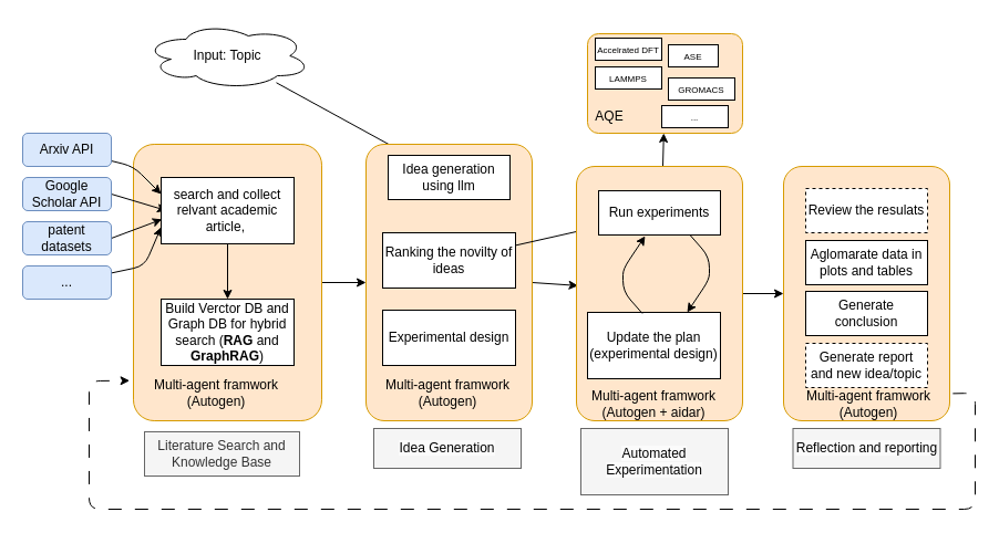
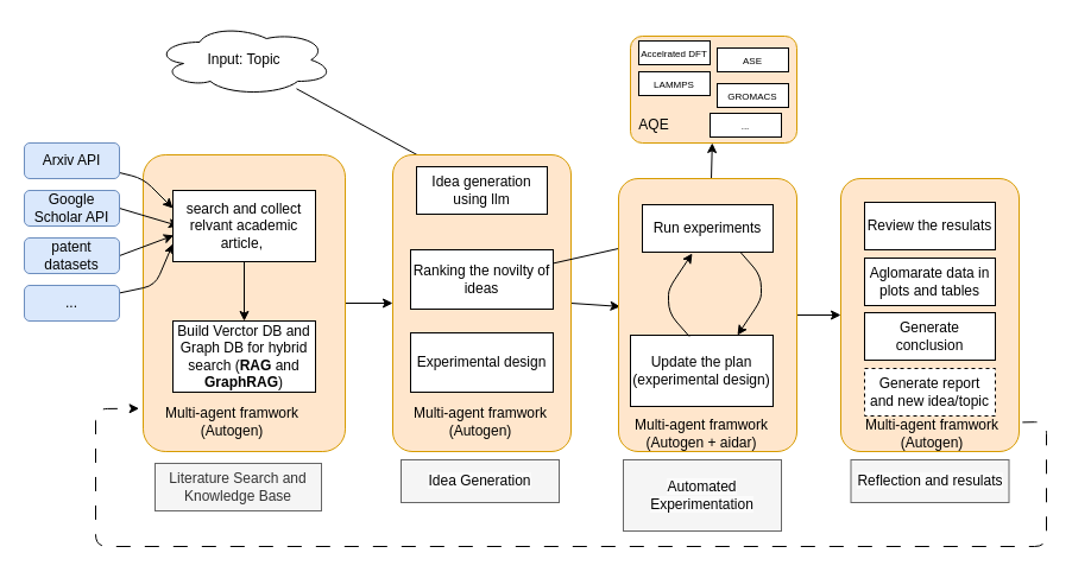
  <mxCell id="0" />
  <mxCell id="1" parent="0" />
  <mxCell id="2" value="" style="edgeStyle=none;html=1;startArrow=none;startFill=0;" edge="1" parent="1" source="3" target="20"><mxGeometry relative="1" as="geometry" /></mxCell>
  <mxCell id="3" value="" style="rounded=1;whiteSpace=wrap;html=1;fillColor=#ffe6cc;strokeColor=#d79b00;arcSize=11;" vertex="1" parent="1"><mxGeometry x="120" y="130" width="170" height="250" as="geometry" /></mxCell>
  <mxCell id="4" style="edgeStyle=none;html=1;entryX=0;entryY=0.25;entryDx=0;entryDy=0;" edge="1" parent="1" source="5" target="13"><mxGeometry relative="1" as="geometry"><Array as="points"><mxPoint x="120" y="150" /></Array></mxGeometry></mxCell>
  <mxCell id="5" value="Arxiv API" style="rounded=1;whiteSpace=wrap;html=1;fillColor=#dae8fc;strokeColor=#6c8ebf;" vertex="1" parent="1"><mxGeometry x="20" y="120" width="80" height="30" as="geometry" /></mxCell>
  <mxCell id="6" style="edgeStyle=none;html=1;exitX=1;exitY=0.5;exitDx=0;exitDy=0;" edge="1" parent="1" source="7"><mxGeometry relative="1" as="geometry"><mxPoint x="150" y="190" as="targetPoint" /></mxGeometry></mxCell>
  <mxCell id="7" value="Google Scholar API" style="rounded=1;whiteSpace=wrap;html=1;fillColor=#dae8fc;strokeColor=#6c8ebf;" vertex="1" parent="1"><mxGeometry x="20" y="160" width="80" height="30" as="geometry" /></mxCell>
  <mxCell id="8" style="edgeStyle=none;html=1;exitX=1;exitY=0.5;exitDx=0;exitDy=0;entryX=0.006;entryY=0.631;entryDx=0;entryDy=0;entryPerimeter=0;" edge="1" parent="1" source="9" target="13"><mxGeometry relative="1" as="geometry" /></mxCell>
  <mxCell id="9" value="patent datasets" style="rounded=1;whiteSpace=wrap;html=1;fillColor=#dae8fc;strokeColor=#6c8ebf;" vertex="1" parent="1"><mxGeometry x="20" y="200" width="80" height="30" as="geometry" /></mxCell>
  <mxCell id="10" value="" style="edgeStyle=none;html=1;" edge="1" parent="1" source="11" target="22"><mxGeometry relative="1" as="geometry" /></mxCell>
  <mxCell id="11" value="Input: Topic" style="ellipse;shape=cloud;whiteSpace=wrap;html=1;" vertex="1" parent="1"><mxGeometry x="130" width="150" height="60" as="geometry" y="20" /></mxCell>
  <mxCell id="12" value="" style="edgeStyle=none;html=1;startArrow=none;startFill=0;" edge="1" parent="1" source="13" target="16"><mxGeometry relative="1" as="geometry" /></mxCell>
  <mxCell id="13" value="search and collect relvant academic article,&amp;nbsp;" style="whiteSpace=wrap;html=1;" vertex="1" parent="1"><mxGeometry x="145" y="160" width="120" height="60" as="geometry" /></mxCell>
  <mxCell id="14" style="edgeStyle=none;html=1;entryX=0;entryY=0.75;entryDx=0;entryDy=0;" edge="1" parent="1" source="15" target="13"><mxGeometry relative="1" as="geometry"><Array as="points"><mxPoint x="130" y="240" /></Array></mxGeometry></mxCell>
  <mxCell id="15" value="..." style="rounded=1;whiteSpace=wrap;html=1;fillColor=#dae8fc;strokeColor=#6c8ebf;" vertex="1" parent="1"><mxGeometry x="20" y="240" width="80" height="30" as="geometry" /></mxCell>
  <mxCell id="16" value="Build Verctor DB and Graph DB for hybrid search (&lt;b&gt;RAG&lt;/b&gt; and &lt;b&gt;GraphRAG&lt;/b&gt;)" style="whiteSpace=wrap;html=1;" vertex="1" parent="1"><mxGeometry x="145" y="270" width="120" height="60" as="geometry" /></mxCell>
  <mxCell id="17" value="Multi-agent framwork (Autogen)" style="text;html=1;strokeColor=none;fillColor=none;align=center;verticalAlign=middle;whiteSpace=wrap;rounded=0;" vertex="1" parent="1"><mxGeometry x="130" y="340" width="130" height="30" as="geometry" /></mxCell>
  <mxCell id="18" value="Literature Search and Knowledge Base" style="text;html=1;strokeColor=#666666;fillColor=#f5f5f5;align=center;verticalAlign=middle;whiteSpace=wrap;rounded=0;fontColor=#333333;" vertex="1" parent="1"><mxGeometry x="130" y="390" width="140" height="40" as="geometry" /></mxCell>
  <mxCell id="19" value="" style="edgeStyle=none;html=1;startArrow=none;startFill=0;entryX=0.01;entryY=0.469;entryDx=0;entryDy=0;entryPerimeter=0;exitX=1;exitY=0.5;exitDx=0;exitDy=0;" edge="1" parent="1" source="20" target="29"><mxGeometry relative="1" as="geometry" /></mxCell>
  <mxCell id="20" value="" style="whiteSpace=wrap;html=1;fillColor=#ffe6cc;strokeColor=#d79b00;rounded=1;arcSize=11;" vertex="1" parent="1"><mxGeometry x="330" y="130" width="150" height="250" as="geometry" /></mxCell>
  <mxCell id="21" value="&lt;span style=&quot;color: rgb(0, 0, 0); font-family: Helvetica; font-size: 12px; font-style: normal; font-variant-ligatures: normal; font-variant-caps: normal; font-weight: 400; letter-spacing: normal; orphans: 2; text-align: center; text-indent: 0px; text-transform: none; widows: 2; word-spacing: 0px; -webkit-text-stroke-width: 0px; background-color: rgb(251, 251, 251); text-decoration-thickness: initial; text-decoration-style: initial; text-decoration-color: initial; float: none; display: inline !important;&quot;&gt;Idea Generation&lt;/span&gt;" style="text;html=1;strokeColor=#666666;fillColor=#f5f5f5;align=center;verticalAlign=middle;whiteSpace=wrap;rounded=0;fontColor=#333333;" vertex="1" parent="1"><mxGeometry x="337" y="387" width="133" height="36" as="geometry" /></mxCell>
  <mxCell id="22" value="Idea generation using llm" style="rounded=0;whiteSpace=wrap;html=1;" vertex="1" parent="1"><mxGeometry x="350" y="140" width="110" height="40" as="geometry" /></mxCell>
  <mxCell id="23" value="" style="edgeStyle=none;html=1;startArrow=none;startFill=0;" edge="1" parent="1" source="24" target="31"><mxGeometry relative="1" as="geometry" /></mxCell>
  <mxCell id="24" value="Ranking the novilty of ideas" style="whiteSpace=wrap;html=1;rounded=0;" vertex="1" parent="1"><mxGeometry x="345" y="210" width="120" height="50" as="geometry" /></mxCell>
  <mxCell id="25" value="Experimental design" style="whiteSpace=wrap;html=1;rounded=0;" vertex="1" parent="1"><mxGeometry x="345" y="280" width="120" height="50" as="geometry" /></mxCell>
  <mxCell id="26" value="Multi-agent framwork (Autogen)" style="text;html=1;strokeColor=none;fillColor=none;align=center;verticalAlign=middle;whiteSpace=wrap;rounded=0;" vertex="1" parent="1"><mxGeometry x="338.5" y="340" width="130" height="30" as="geometry" /></mxCell>
  <mxCell id="27" value="" style="edgeStyle=none;html=1;startArrow=none;startFill=0;" edge="1" parent="1" source="29" target="34"><mxGeometry relative="1" as="geometry" /></mxCell>
  <mxCell id="28" value="" style="edgeStyle=none;html=1;fontSize=8;startArrow=none;startFill=0;" edge="1" parent="1" source="29" target="43"><mxGeometry relative="1" as="geometry" /></mxCell>
  <mxCell id="29" value="" style="whiteSpace=wrap;html=1;fillColor=#ffe6cc;strokeColor=#d79b00;rounded=1;arcSize=11;" vertex="1" parent="1"><mxGeometry x="520" y="150" width="150" height="230" as="geometry" /></mxCell>
  <mxCell id="30" style="edgeStyle=none;html=1;entryX=0.75;entryY=0;entryDx=0;entryDy=0;startArrow=none;startFill=0;exitX=0.75;exitY=1;exitDx=0;exitDy=0;" edge="1" parent="1" source="31" target="32"><mxGeometry relative="1" as="geometry"><Array as="points"><mxPoint x="640" y="232" /><mxPoint x="640" y="252" /></Array></mxGeometry></mxCell>
  <mxCell id="31" value="Run experiments" style="rounded=0;whiteSpace=wrap;html=1;" vertex="1" parent="1"><mxGeometry x="540" y="172" width="110" height="40" as="geometry" /></mxCell>
  <mxCell id="32" value="Update the plan (experimental design)" style="rounded=0;whiteSpace=wrap;html=1;" vertex="1" parent="1"><mxGeometry x="530" y="282" width="120" height="60" as="geometry" /></mxCell>
  <mxCell id="33" style="edgeStyle=none;html=1;entryX=0.75;entryY=0;entryDx=0;entryDy=0;startArrow=none;startFill=0;exitX=0.75;exitY=1;exitDx=0;exitDy=0;" edge="1" parent="1"><mxGeometry relative="1" as="geometry"><mxPoint x="579.5" y="283" as="sourcePoint" /><mxPoint x="582" y="213" as="targetPoint" /><Array as="points"><mxPoint x="562" y="263" /><mxPoint x="562" y="243" /></Array></mxGeometry></mxCell>
  <mxCell id="34" value="" style="whiteSpace=wrap;html=1;fillColor=#ffe6cc;strokeColor=#d79b00;rounded=1;arcSize=11;" vertex="1" parent="1"><mxGeometry x="530" y="30" width="140" height="90" as="geometry" /></mxCell>
  <mxCell id="35" value="AQE" style="text;html=1;strokeColor=none;fillColor=none;align=center;verticalAlign=middle;whiteSpace=wrap;rounded=0;" vertex="1" parent="1"><mxGeometry x="520" y="90" width="60" height="30" as="geometry" /></mxCell>
  <mxCell id="36" value="&lt;font style=&quot;font-size: 8px;&quot;&gt;Accelrated DFT&lt;/font&gt;" style="rounded=0;whiteSpace=wrap;html=1;" vertex="1" parent="1"><mxGeometry x="537" y="34" width="60" height="20" as="geometry" /></mxCell>
  <mxCell id="37" value="&lt;font style=&quot;font-size: 8px;&quot;&gt;LAMMPS&lt;/font&gt;" style="rounded=0;whiteSpace=wrap;html=1;" vertex="1" parent="1"><mxGeometry x="537" y="60" width="60" height="20" as="geometry" /></mxCell>
- <mxCell id="38" value="&lt;font style=&quot;font-size: 8px;&quot;&gt;ASE&lt;/font&gt;" style="rounded=0;whiteSpace=wrap;html=1;" vertex="1" parent="1"><mxGeometry x="603" y="40" width="45" height="20" as="geometry" /></mxCell>
+ <mxCell id="38" value="&lt;font style=&quot;font-size: 8px;&quot;&gt;ASE&lt;/font&gt;" style="rounded=0;whiteSpace=wrap;html=1;" vertex="1" parent="1"><mxGeometry x="603" y="40" width="60" height="20" as="geometry" /></mxCell>
  <mxCell id="39" value="&lt;span style=&quot;font-size: 8px;&quot;&gt;GROMACS&lt;/span&gt;" style="rounded=0;whiteSpace=wrap;html=1;" vertex="1" parent="1"><mxGeometry x="603" y="70" width="60" height="20" as="geometry" /></mxCell>
  <mxCell id="40" value="&lt;span style=&quot;font-size: 8px;&quot;&gt;...&lt;/span&gt;" style="rounded=0;whiteSpace=wrap;html=1;" vertex="1" parent="1"><mxGeometry x="597" y="95" width="60" height="20" as="geometry" /></mxCell>
  <mxCell id="41" value="Multi-agent framwork (Autogen + aidar)" style="text;html=1;strokeColor=none;fillColor=none;align=center;verticalAlign=middle;whiteSpace=wrap;rounded=0;" vertex="1" parent="1"><mxGeometry x="525" y="350" width="130" height="30" as="geometry" /></mxCell>
  <mxCell id="42" style="edgeStyle=none;html=1;entryX=-0.02;entryY=0.855;entryDx=0;entryDy=0;fontSize=8;startArrow=none;startFill=0;exitX=1.019;exitY=0.893;exitDx=0;exitDy=0;entryPerimeter=0;exitPerimeter=0;dashed=1;dashPattern=12 12;" edge="1" parent="1" source="43" target="3"><mxGeometry relative="1" as="geometry"><Array as="points"><mxPoint x="880" y="355" /><mxPoint x="880" y="460" /><mxPoint x="80" y="460" /><mxPoint x="80" y="344" /></Array></mxGeometry></mxCell>
  <mxCell id="43" value="" style="whiteSpace=wrap;html=1;fillColor=#ffe6cc;strokeColor=#d79b00;rounded=1;arcSize=11;" vertex="1" parent="1"><mxGeometry x="707" y="150" width="150" height="230" as="geometry" /></mxCell>
  <mxCell id="44" value="&lt;span style=&quot;color: rgb(0, 0, 0); font-family: Helvetica; font-size: 12px; font-style: normal; font-variant-ligatures: normal; font-variant-caps: normal; font-weight: 400; letter-spacing: normal; orphans: 2; text-align: center; text-indent: 0px; text-transform: none; widows: 2; word-spacing: 0px; -webkit-text-stroke-width: 0px; background-color: rgb(251, 251, 251); text-decoration-thickness: initial; text-decoration-style: initial; text-decoration-color: initial; float: none; display: inline !important;&quot;&gt;Automated Experimentation&lt;/span&gt;" style="text;html=1;strokeColor=#666666;fillColor=#f5f5f5;align=center;verticalAlign=middle;whiteSpace=wrap;rounded=0;fontColor=#333333;" vertex="1" parent="1"><mxGeometry x="524" y="387" width="133" height="60" as="geometry" /></mxCell>
  <mxCell id="45" value="Generate report and new idea/topic" style="rounded=0;whiteSpace=wrap;html=1;dashed=1;" vertex="1" parent="1"><mxGeometry x="727" y="310" width="110" height="40" as="geometry" /></mxCell>
- <mxCell id="46" value="Review the resulats" style="rounded=0;whiteSpace=wrap;html=1;dashed=1;" vertex="1" parent="1"><mxGeometry x="727" y="170" width="110" height="40" as="geometry" /></mxCell>
+ <mxCell id="46" value="Review the resulats" style="rounded=0;whiteSpace=wrap;html=1;" vertex="1" parent="1"><mxGeometry x="727" y="170" width="110" height="40" as="geometry" /></mxCell>
  <mxCell id="47" value="Aglomarate data in plots and tables" style="rounded=0;whiteSpace=wrap;html=1;" vertex="1" parent="1"><mxGeometry x="727" y="217" width="110" height="40" as="geometry" /></mxCell>
  <mxCell id="48" value="Generate conclusion" style="rounded=0;whiteSpace=wrap;html=1;" vertex="1" parent="1"><mxGeometry x="727" y="263" width="110" height="40" as="geometry" /></mxCell>
- <mxCell id="49" value="&lt;span style=&quot;color: rgb(0, 0, 0); font-family: Helvetica; font-size: 12px; font-style: normal; font-variant-ligatures: normal; font-variant-caps: normal; font-weight: 400; letter-spacing: normal; orphans: 2; text-align: center; text-indent: 0px; text-transform: none; widows: 2; word-spacing: 0px; -webkit-text-stroke-width: 0px; background-color: rgb(251, 251, 251); text-decoration-thickness: initial; text-decoration-style: initial; text-decoration-color: initial; float: none; display: inline !important;&quot;&gt;Reflection and reporting&lt;/span&gt;" style="text;html=1;strokeColor=#666666;fillColor=#f5f5f5;align=center;verticalAlign=middle;whiteSpace=wrap;rounded=0;fontColor=#333333;" vertex="1" parent="1"><mxGeometry x="715.5" y="387" width="133" height="36" as="geometry" /></mxCell>
+ <mxCell id="49" value="&lt;span style=&quot;color: rgb(0, 0, 0); font-family: Helvetica; font-size: 12px; font-style: normal; font-variant-ligatures: normal; font-variant-caps: normal; font-weight: 400; letter-spacing: normal; orphans: 2; text-align: center; text-indent: 0px; text-transform: none; widows: 2; word-spacing: 0px; -webkit-text-stroke-width: 0px; background-color: rgb(251, 251, 251); text-decoration-thickness: initial; text-decoration-style: initial; text-decoration-color: initial; float: none; display: inline !important;&quot;&gt;Reflection and resulats&lt;/span&gt;" style="text;html=1;strokeColor=#666666;fillColor=#f5f5f5;align=center;verticalAlign=middle;whiteSpace=wrap;rounded=0;fontColor=#333333;" vertex="1" parent="1"><mxGeometry x="715.5" y="387" width="133" height="36" as="geometry" /></mxCell>
  <mxCell id="50" value="Multi-agent framwork (Autogen)" style="text;html=1;strokeColor=none;fillColor=none;align=center;verticalAlign=middle;whiteSpace=wrap;rounded=0;" vertex="1" parent="1"><mxGeometry x="719" y="350" width="130" height="30" as="geometry" /></mxCell>
